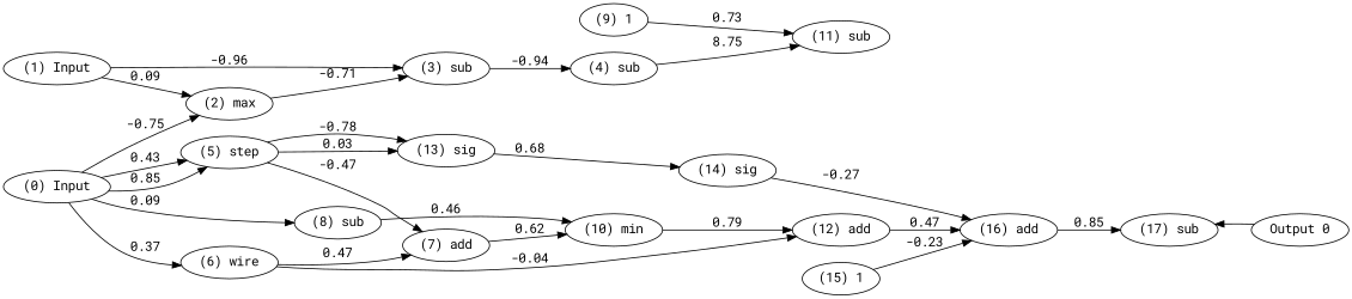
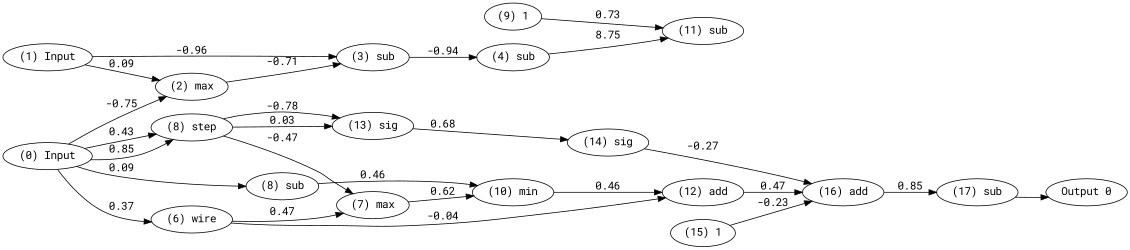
  digraph {
    fontname="Roboto Mono"
    rankdir=LR
    node [color=black fontcolor=black fontname="Roboto Mono" labelfontcolor=black]
    edge [bold=true color=black fontcolor=black fontname="Roboto Mono" labelfontcolor=black]
    n1 [label="(0) Input"]
    n2 [label="(1) Input"]
    n3 [label="Output 0"]
    n4 [label="(2) max"]
-   n5 [label="(5) step"]
+   n5 [label="(8) step"]
    n6 [label="(6) wire"]
    n7 [label="(8) sub"]
    n8 [label="(3) sub"]
    n9 [label="(4) sub"]
    n10 [label="(11) sub"]
-   n11 [label="(7) add"]
+   n11 [label="(7) max"]
    n12 [label="(13) sig"]
    n13 [label="(12) add"]
    n14 [label="(10) min"]
    n15 [label="(14) sig"]
    n16 [label="(16) add"]
    n17 [label="(9) 1"]
    n18 [label="(17) sub"]
    n19 [label="(15) 1"]
    subgraph sub_1 {
      rank=source
      n1
      n2
    }
    subgraph sub_2 {
      rank=max
      n3
    }
    n1 -> n4 [label=-0.75]
    n1 -> n5 [label=0.85]
    n1 -> n5 [label=0.43]
    n1 -> n6 [label=0.37]
    n1 -> n7 [label=0.09]
    n2 -> n4 [label=0.09]
    n2 -> n8 [label=-0.96]
    n4 -> n8 [label=-0.71]
    n5 -> n11 [label=-0.47]
    n5 -> n12 [label=0.03]
    n5 -> n12 [label=-0.78]
    n6 -> n11 [label=0.47]
    n6 -> n13 [label=-0.04]
    n7 -> n14 [label=0.46]
    n8 -> n9 [label=-0.94]
    n9 -> n10 [label=8.75]
    n11 -> n14 [label=0.62]
    n12 -> n15 [label=0.68]
    n13 -> n16 [label=0.47]
-   n14 -> n13 [label=0.79]
+   n14 -> n13 [label=0.46]
    n15 -> n16 [label=-0.27]
    n16 -> n18 [label=0.85]
    n17 -> n10 [label=0.73]
-   n3 -> n18
+   n18 -> n3
    n19 -> n16 [label=-0.23]
  }
